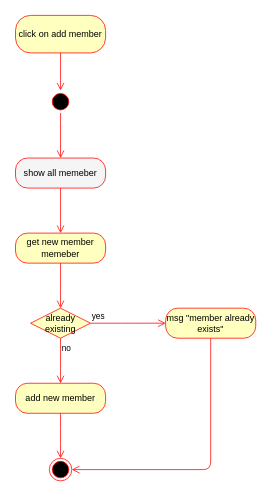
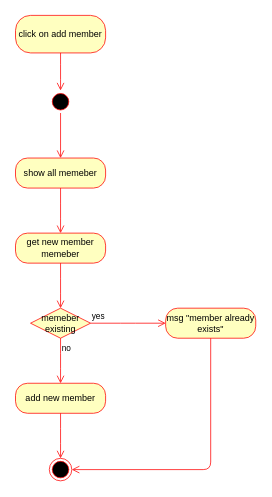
  <mxCell id="0" />
  <mxCell id="1" parent="0" />
  <mxCell id="2" value="click on add member" style="rounded=1;whiteSpace=wrap;html=1;arcSize=40;fontColor=#000000;fillColor=#ffffc0;strokeColor=#ff0000;" vertex="1" parent="1"><mxGeometry x="20" y="20" width="120" height="50" as="geometry" /></mxCell>
  <mxCell id="3" value="" style="edgeStyle=orthogonalEdgeStyle;html=1;verticalAlign=bottom;endArrow=open;endSize=8;strokeColor=#ff0000;" edge="1" source="2" parent="1"><mxGeometry relative="1" as="geometry"><mxPoint x="80" y="120" as="targetPoint" /></mxGeometry></mxCell>
  <mxCell id="4" value="" style="ellipse;html=1;shape=startState;fillColor=#000000;strokeColor=#ff0000;" vertex="1" parent="1"><mxGeometry x="65" y="120" width="30" height="30" as="geometry" /></mxCell>
  <mxCell id="5" value="" style="edgeStyle=orthogonalEdgeStyle;html=1;verticalAlign=bottom;endArrow=open;endSize=8;strokeColor=#ff0000;" edge="1" source="4" parent="1"><mxGeometry relative="1" as="geometry"><mxPoint x="80" y="210" as="targetPoint" /></mxGeometry></mxCell>
- <mxCell id="6" value="show all memeber" style="rounded=1;whiteSpace=wrap;html=1;arcSize=40;fontColor=#000000;fillColor=#f5f5f5;strokeColor=#ff0000;" vertex="1" parent="1"><mxGeometry x="20" y="210" width="120" height="40" as="geometry" /></mxCell>
+ <mxCell id="6" value="show all memeber" style="rounded=1;whiteSpace=wrap;html=1;arcSize=40;fontColor=#000000;fillColor=#ffffc0;strokeColor=#ff0000;" vertex="1" parent="1"><mxGeometry x="20" y="210" width="120" height="40" as="geometry" /></mxCell>
  <mxCell id="7" value="" style="edgeStyle=orthogonalEdgeStyle;html=1;verticalAlign=bottom;endArrow=open;endSize=8;strokeColor=#ff0000;" edge="1" source="6" parent="1"><mxGeometry relative="1" as="geometry"><mxPoint x="80" y="310" as="targetPoint" /></mxGeometry></mxCell>
  <mxCell id="8" value="get new member memeber" style="rounded=1;whiteSpace=wrap;html=1;arcSize=40;fontColor=#000000;fillColor=#ffffc0;strokeColor=#ff0000;" vertex="1" parent="1"><mxGeometry x="20" y="310" width="120" height="40" as="geometry" /></mxCell>
  <mxCell id="9" value="" style="edgeStyle=orthogonalEdgeStyle;html=1;verticalAlign=bottom;endArrow=open;endSize=8;strokeColor=#ff0000;" edge="1" source="8" parent="1"><mxGeometry relative="1" as="geometry"><mxPoint x="80" y="410" as="targetPoint" /></mxGeometry></mxCell>
- <mxCell id="10" value="already existing" style="rhombus;whiteSpace=wrap;html=1;fillColor=#ffffc0;strokeColor=#ff0000;" vertex="1" parent="1"><mxGeometry x="40" y="410" width="80" height="40" as="geometry" /></mxCell>
+ <mxCell id="10" value="memeber existing" style="rhombus;whiteSpace=wrap;html=1;fillColor=#ffffc0;strokeColor=#ff0000;" vertex="1" parent="1"><mxGeometry x="40" y="410" width="80" height="40" as="geometry" /></mxCell>
  <mxCell id="11" value="yes" style="edgeStyle=orthogonalEdgeStyle;html=1;align=left;verticalAlign=bottom;endArrow=open;endSize=8;strokeColor=#ff0000;" edge="1" source="10" parent="1"><mxGeometry x="-1" relative="1" as="geometry"><mxPoint x="220" y="430" as="targetPoint" /></mxGeometry></mxCell>
  <mxCell id="12" value="no" style="edgeStyle=orthogonalEdgeStyle;html=1;align=left;verticalAlign=top;endArrow=open;endSize=8;strokeColor=#ff0000;" edge="1" source="10" parent="1"><mxGeometry x="-1" relative="1" as="geometry"><mxPoint x="80" y="510" as="targetPoint" /></mxGeometry></mxCell>
  <mxCell id="13" value="add new member" style="rounded=1;whiteSpace=wrap;html=1;arcSize=40;fontColor=#000000;fillColor=#ffffc0;strokeColor=#ff0000;" vertex="1" parent="1"><mxGeometry x="20" y="510" width="120" height="40" as="geometry" /></mxCell>
  <mxCell id="14" value="" style="edgeStyle=orthogonalEdgeStyle;html=1;verticalAlign=bottom;endArrow=open;endSize=8;strokeColor=#ff0000;" edge="1" source="13" parent="1"><mxGeometry relative="1" as="geometry"><mxPoint x="80" y="610" as="targetPoint" /></mxGeometry></mxCell>
  <mxCell id="15" value="" style="ellipse;html=1;shape=endState;fillColor=#000000;strokeColor=#ff0000;" vertex="1" parent="1"><mxGeometry x="65" y="610" width="30" height="30" as="geometry" /></mxCell>
  <mxCell id="16" value="msg &quot;member already exists&quot;" style="rounded=1;whiteSpace=wrap;html=1;arcSize=40;fontColor=#000000;fillColor=#ffffc0;strokeColor=#ff0000;" vertex="1" parent="1"><mxGeometry x="220" y="410" width="120" height="40" as="geometry" /></mxCell>
  <mxCell id="17" value="" style="edgeStyle=orthogonalEdgeStyle;html=1;verticalAlign=bottom;endArrow=open;endSize=8;strokeColor=#ff0000;entryX=1;entryY=0.5;entryDx=0;entryDy=0;exitX=0.5;exitY=1;exitDx=0;exitDy=0;" edge="1" source="16" parent="1" target="15"><mxGeometry relative="1" as="geometry"><mxPoint x="280" y="510" as="targetPoint" /></mxGeometry></mxCell>
